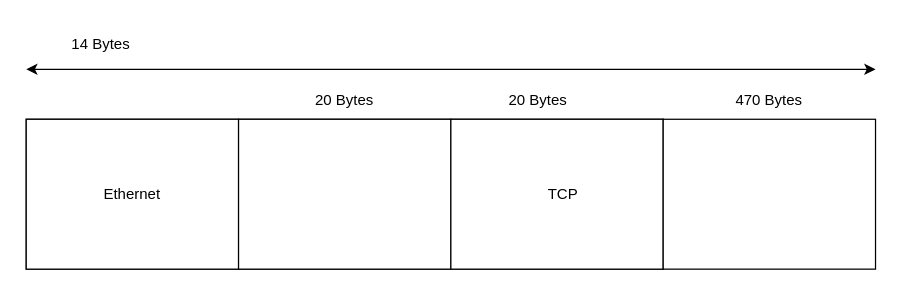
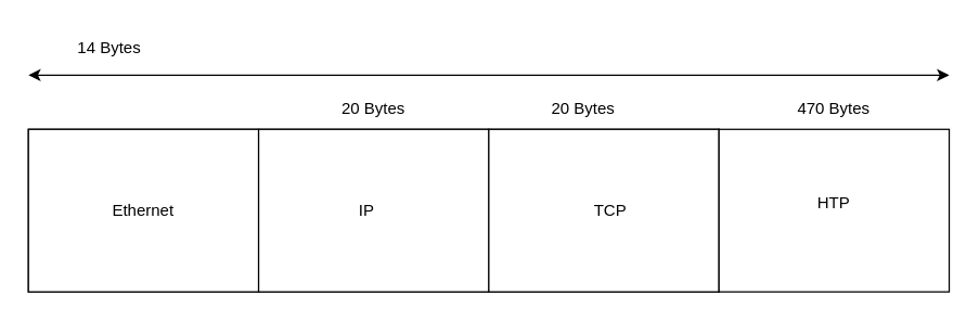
  <mxCell id="0" />
  <mxCell id="1" parent="0" />
  <mxCell id="2" value="" style="rounded=0;whiteSpace=wrap;html=1;" vertex="1" parent="1"><mxGeometry x="20" y="95" width="510" height="120" as="geometry" /></mxCell>
  <mxCell id="3" value="" style="rounded=0;whiteSpace=wrap;html=1;" vertex="1" parent="1"><mxGeometry x="20" y="95" width="170" height="120" as="geometry" /></mxCell>
  <mxCell id="4" value="" style="rounded=0;whiteSpace=wrap;html=1;" vertex="1" parent="1"><mxGeometry x="190" y="95" width="170" height="120" as="geometry" /></mxCell>
  <mxCell id="5" value="" style="rounded=0;whiteSpace=wrap;html=1;" vertex="1" parent="1"><mxGeometry x="360" y="95" width="170" height="120" as="geometry" /></mxCell>
+ <mxCell id="6" value="IP" style="text;html=1;strokeColor=none;fillColor=none;align=center;verticalAlign=middle;whiteSpace=wrap;rounded=0;" vertex="1" parent="1"><mxGeometry x="240" y="140" width="60" height="30" as="geometry" /></mxCell>
  <mxCell id="7" value="Ethernet" style="text;html=1;strokeColor=none;fillColor=none;align=center;verticalAlign=middle;whiteSpace=wrap;rounded=0;" vertex="1" parent="1"><mxGeometry x="75" y="140" width="60" height="30" as="geometry" /></mxCell>
  <mxCell id="8" value="TCP" style="text;html=1;strokeColor=none;fillColor=none;align=center;verticalAlign=middle;whiteSpace=wrap;rounded=0;" vertex="1" parent="1"><mxGeometry x="420" y="140" width="60" height="30" as="geometry" /></mxCell>
  <mxCell id="9" value="" style="endArrow=classic;startArrow=classic;html=1;rounded=0;" edge="1" parent="1"><mxGeometry width="50" height="50" relative="1" as="geometry"><mxPoint x="20" y="55" as="sourcePoint" /><mxPoint x="700" y="55" as="targetPoint" /></mxGeometry></mxCell>
  <mxCell id="10" value="14 Bytes" style="text;html=1;strokeColor=none;fillColor=none;align=center;verticalAlign=middle;whiteSpace=wrap;rounded=0;" vertex="1" parent="1"><mxGeometry x="50" y="20" width="60" height="30" as="geometry" /></mxCell>
  <mxCell id="11" value="20 Bytes" style="text;html=1;strokeColor=none;fillColor=none;align=center;verticalAlign=middle;whiteSpace=wrap;rounded=0;" vertex="1" parent="1"><mxGeometry x="245" y="65" width="60" height="30" as="geometry" /></mxCell>
  <mxCell id="12" value="20 Bytes" style="text;html=1;strokeColor=none;fillColor=none;align=center;verticalAlign=middle;whiteSpace=wrap;rounded=0;" vertex="1" parent="1"><mxGeometry x="400" y="65" width="60" height="30" as="geometry" /></mxCell>
  <mxCell id="13" value="" style="rounded=0;whiteSpace=wrap;html=1;" vertex="1" parent="1"><mxGeometry x="530" y="95" width="170" height="120" as="geometry" /></mxCell>
  <mxCell id="14" value="470 Bytes" style="text;html=1;strokeColor=none;fillColor=none;align=center;verticalAlign=middle;whiteSpace=wrap;rounded=0;" vertex="1" parent="1"><mxGeometry x="585" y="65" width="60" height="30" as="geometry" /></mxCell>
+ <mxCell id="15" value="HTP" style="text;html=1;strokeColor=none;fillColor=none;align=center;verticalAlign=middle;whiteSpace=wrap;rounded=0;" vertex="1" parent="1"><mxGeometry x="585" y="135" width="60" height="30" as="geometry" /></mxCell>
